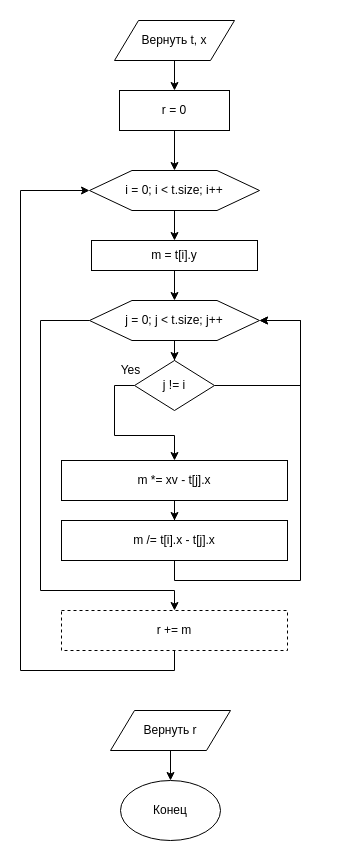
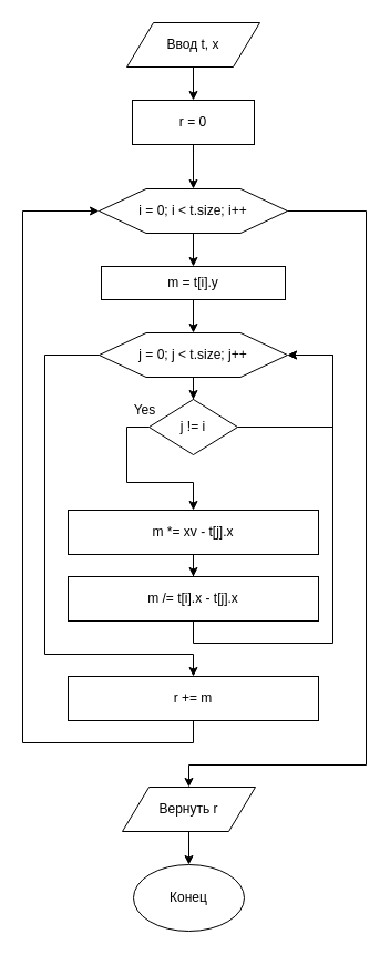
  <mxCell id="0" />
  <mxCell id="1" parent="0" />
  <mxCell id="2" style="edgeStyle=orthogonalEdgeStyle;rounded=0;orthogonalLoop=1;jettySize=auto;html=1;exitX=0.5;exitY=1;exitDx=0;exitDy=0;" parent="1" source="3" target="5" edge="1"><mxGeometry relative="1" as="geometry" /></mxCell>
- <mxCell id="3" value="Вернуть t, x" style="shape=parallelogram;perimeter=parallelogramPerimeter;whiteSpace=wrap;html=1;" parent="1" vertex="1"><mxGeometry x="114" y="20" width="120" height="40" as="geometry" /></mxCell>
+ <mxCell id="3" value="Ввод t, x" style="shape=parallelogram;perimeter=parallelogramPerimeter;whiteSpace=wrap;html=1;" parent="1" vertex="1"><mxGeometry x="114" y="20" width="120" height="40" as="geometry" /></mxCell>
  <mxCell id="4" style="edgeStyle=orthogonalEdgeStyle;rounded=0;orthogonalLoop=1;jettySize=auto;html=1;exitX=0.5;exitY=1;exitDx=0;exitDy=0;" parent="1" source="5" target="8" edge="1"><mxGeometry relative="1" as="geometry" /></mxCell>
  <mxCell id="5" value="r = 0" style="rounded=0;whiteSpace=wrap;html=1;" parent="1" vertex="1"><mxGeometry x="119" y="90" width="110" height="40" as="geometry" /></mxCell>
  <mxCell id="6" style="edgeStyle=orthogonalEdgeStyle;rounded=0;orthogonalLoop=1;jettySize=auto;html=1;exitX=0.5;exitY=1;exitDx=0;exitDy=0;" parent="1" source="8" target="10" edge="1"><mxGeometry relative="1" as="geometry" /></mxCell>
+ <mxCell id="7" style="edgeStyle=orthogonalEdgeStyle;rounded=0;orthogonalLoop=1;jettySize=auto;html=1;exitX=1;exitY=0.5;exitDx=0;exitDy=0;" parent="1" source="8" target="25" edge="1"><mxGeometry relative="1" as="geometry"><Array as="points"><mxPoint x="330" y="190" /><mxPoint x="330" y="690" /><mxPoint x="170" y="690" /></Array></mxGeometry></mxCell>
  <mxCell id="8" value="i = 0; i &amp;lt; t.size; i++" style="shape=hexagon;perimeter=hexagonPerimeter2;whiteSpace=wrap;html=1;" parent="1" vertex="1"><mxGeometry x="89" y="170" width="170" height="40" as="geometry" /></mxCell>
  <mxCell id="9" style="edgeStyle=orthogonalEdgeStyle;rounded=0;orthogonalLoop=1;jettySize=auto;html=1;exitX=0.5;exitY=1;exitDx=0;exitDy=0;" parent="1" source="10" target="13" edge="1"><mxGeometry relative="1" as="geometry" /></mxCell>
  <mxCell id="10" value="m = t[i].y" style="rounded=0;whiteSpace=wrap;html=1;" parent="1" vertex="1"><mxGeometry x="91" y="240" width="166" height="30" as="geometry" /></mxCell>
  <mxCell id="11" style="edgeStyle=orthogonalEdgeStyle;rounded=0;orthogonalLoop=1;jettySize=auto;html=1;exitX=0.5;exitY=1;exitDx=0;exitDy=0;" parent="1" source="13" target="16" edge="1"><mxGeometry relative="1" as="geometry" /></mxCell>
  <mxCell id="12" style="edgeStyle=orthogonalEdgeStyle;rounded=0;orthogonalLoop=1;jettySize=auto;html=1;exitX=0;exitY=0.5;exitDx=0;exitDy=0;" parent="1" source="13" target="23" edge="1"><mxGeometry relative="1" as="geometry"><Array as="points"><mxPoint x="40" y="320" /><mxPoint x="40" y="590" /><mxPoint x="174" y="590" /></Array></mxGeometry></mxCell>
  <mxCell id="13" value="j = 0; j &amp;lt; t.size; j++" style="shape=hexagon;perimeter=hexagonPerimeter2;whiteSpace=wrap;html=1;" parent="1" vertex="1"><mxGeometry x="89" y="300" width="170" height="40" as="geometry" /></mxCell>
  <mxCell id="14" style="edgeStyle=orthogonalEdgeStyle;rounded=0;orthogonalLoop=1;jettySize=auto;html=1;exitX=0;exitY=0.5;exitDx=0;exitDy=0;" parent="1" source="16" target="19" edge="1"><mxGeometry relative="1" as="geometry" /></mxCell>
  <mxCell id="15" style="edgeStyle=orthogonalEdgeStyle;rounded=0;orthogonalLoop=1;jettySize=auto;html=1;exitX=1;exitY=0.5;exitDx=0;exitDy=0;entryX=1;entryY=0.5;entryDx=0;entryDy=0;" parent="1" source="16" target="13" edge="1"><mxGeometry relative="1" as="geometry"><Array as="points"><mxPoint x="300" y="385" /><mxPoint x="300" y="320" /></Array></mxGeometry></mxCell>
  <mxCell id="16" value="j != i" style="rhombus;whiteSpace=wrap;html=1;" parent="1" vertex="1"><mxGeometry x="134" y="360" width="80" height="50" as="geometry" /></mxCell>
  <mxCell id="17" value="Yes" style="text;html=1;align=center;verticalAlign=middle;resizable=0;points=[];autosize=1;" parent="1" vertex="1"><mxGeometry x="110" y="360" width="40" height="20" as="geometry" /></mxCell>
  <mxCell id="18" style="edgeStyle=orthogonalEdgeStyle;rounded=0;orthogonalLoop=1;jettySize=auto;html=1;exitX=0.5;exitY=1;exitDx=0;exitDy=0;" parent="1" source="19" target="21" edge="1"><mxGeometry relative="1" as="geometry" /></mxCell>
  <mxCell id="19" value="m *= xv - t[j].x" style="rounded=0;whiteSpace=wrap;html=1;" parent="1" vertex="1"><mxGeometry x="61" y="460" width="226" height="40" as="geometry" /></mxCell>
  <mxCell id="20" style="edgeStyle=orthogonalEdgeStyle;rounded=0;orthogonalLoop=1;jettySize=auto;html=1;exitX=0.5;exitY=1;exitDx=0;exitDy=0;entryX=1;entryY=0.5;entryDx=0;entryDy=0;" parent="1" source="21" target="13" edge="1"><mxGeometry relative="1" as="geometry"><Array as="points"><mxPoint x="174" y="580" /><mxPoint x="300" y="580" /><mxPoint x="300" y="320" /></Array></mxGeometry></mxCell>
  <mxCell id="21" value="m /= t[i].x - t[j].x" style="rounded=0;whiteSpace=wrap;html=1;" parent="1" vertex="1"><mxGeometry x="61" y="520" width="226" height="40" as="geometry" /></mxCell>
  <mxCell id="22" style="edgeStyle=orthogonalEdgeStyle;rounded=0;orthogonalLoop=1;jettySize=auto;html=1;exitX=0.5;exitY=1;exitDx=0;exitDy=0;entryX=0;entryY=0.5;entryDx=0;entryDy=0;" parent="1" source="23" target="8" edge="1"><mxGeometry relative="1" as="geometry"><Array as="points"><mxPoint x="174" y="670" /><mxPoint x="20" y="670" /><mxPoint x="20" y="190" /></Array></mxGeometry></mxCell>
- <mxCell id="23" value="r += m" style="rounded=0;whiteSpace=wrap;html=1;dashed=1;" parent="1" vertex="1"><mxGeometry x="61" y="610" width="226" height="40" as="geometry" /></mxCell>
+ <mxCell id="23" value="r += m" style="rounded=0;whiteSpace=wrap;html=1;" parent="1" vertex="1"><mxGeometry x="61" y="610" width="226" height="40" as="geometry" /></mxCell>
  <mxCell id="24" style="edgeStyle=orthogonalEdgeStyle;rounded=0;orthogonalLoop=1;jettySize=auto;html=1;exitX=0.5;exitY=1;exitDx=0;exitDy=0;" edge="1" parent="1" source="25" target="26"><mxGeometry relative="1" as="geometry" /></mxCell>
  <mxCell id="25" value="Вернуть r" style="shape=parallelogram;perimeter=parallelogramPerimeter;whiteSpace=wrap;html=1;" parent="1" vertex="1"><mxGeometry x="110" y="710" width="120" height="40" as="geometry" /></mxCell>
  <mxCell id="26" value="Конец" style="ellipse;whiteSpace=wrap;html=1;" vertex="1" parent="1"><mxGeometry x="120" y="780" width="100" height="60" as="geometry" /></mxCell>
